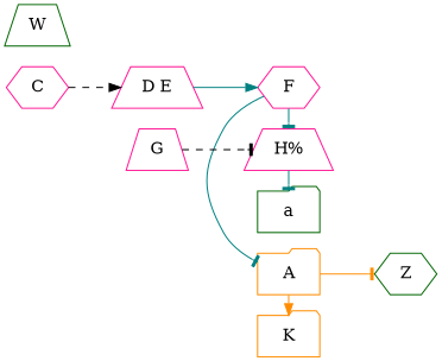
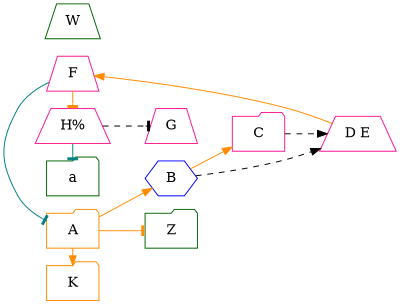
  strict digraph {
    color=blue
    rank=same
    rankdir=LR
    node [color=deeppink shape=folder]
    edge [arrowhead=normal color=darkorange style=solid]
    A [color=darkorange]
    K [color=darkorange]
    "H%" [shape=trapezium]
    a [color=darkgreen]
-   F [shape=hexagon]
-   Z [color=darkgreen shape=hexagon]
-   C [shape=hexagon]
+   F [shape=trapezium]
+   B [color=blue shape=hexagon]
+   Z [color=darkgreen]
+   C
    "D E" [shape=trapezium]
    W [color=darkgreen shape=trapezium]
    G [shape=trapezium]
    subgraph sub_1 {
      A
      K
      "H%"
      a
      F
    }
    A -> K
+   A -> B
    A -> Z [arrowhead=tee]
    "H%" -> a [arrowhead=tee color=teal]
    F -> A [arrowhead=tee color=teal]
-   F -> "H%" [arrowhead=tee color=teal]
+   F -> "H%" [arrowhead=tee]
+   B -> C
+   B -> "D E" [color=black style=dashed]
    C -> "D E" [color=black style=dashed]
-   "D E" -> F [color=teal]
-   G -> "H%" [arrowhead=tee color=black style=dashed]
+   "D E" -> F
+   "H%" -> G [arrowhead=tee color=black style=dashed]
  }
